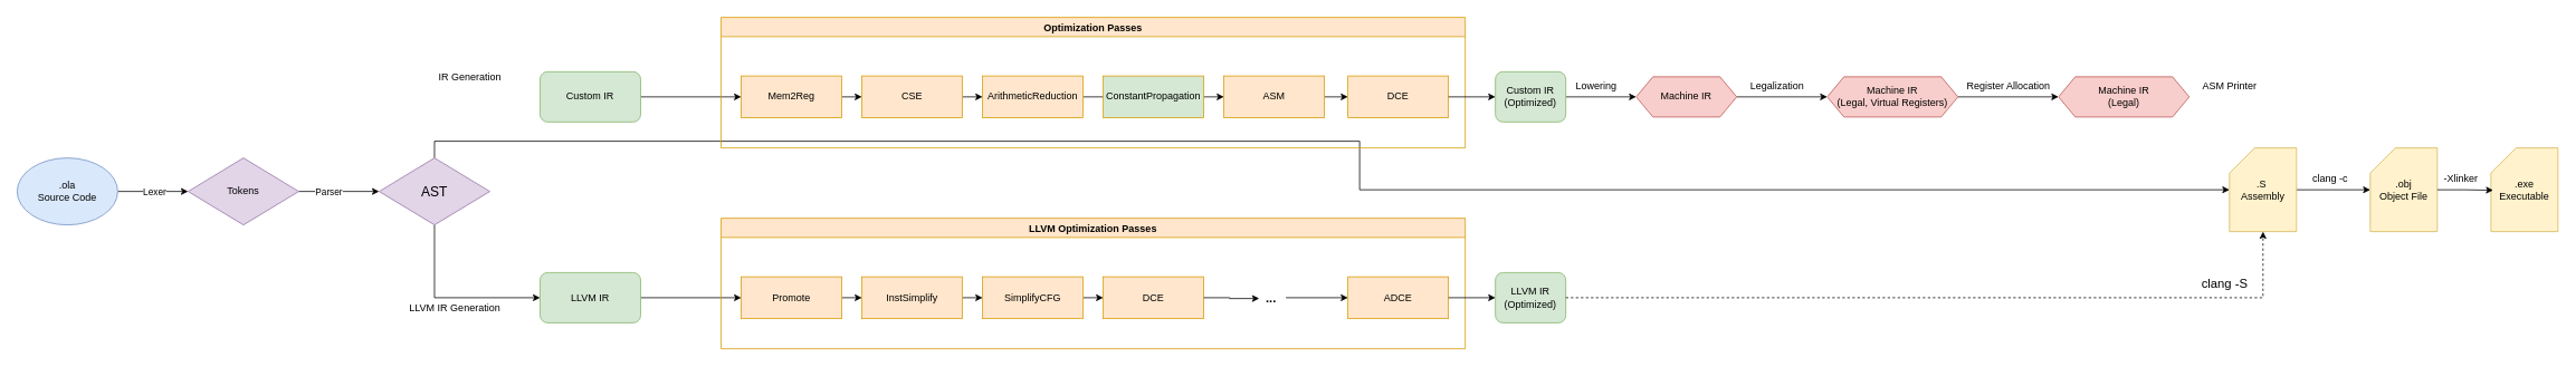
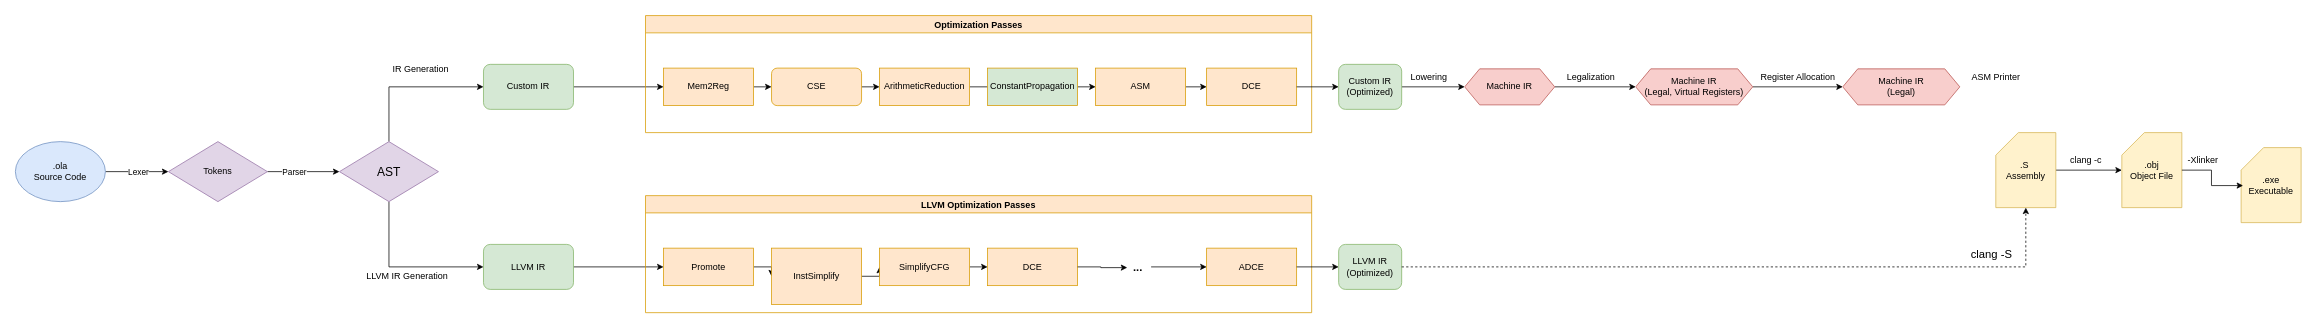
  <mxCell id="0" />
  <mxCell id="1" parent="0" />
  <mxCell id="2" style="edgeStyle=orthogonalEdgeStyle;rounded=0;orthogonalLoop=1;jettySize=auto;html=1;exitX=1;exitY=0.5;exitDx=0;exitDy=0;entryX=0;entryY=0.5;entryDx=0;entryDy=0;" edge="1" parent="1" source="4" target="7"><mxGeometry relative="1" as="geometry" /></mxCell>
  <mxCell id="3" value="Lexer" style="edgeLabel;html=1;align=center;verticalAlign=middle;resizable=0;points=[];" vertex="1" connectable="0" parent="2"><mxGeometry x="-0.185" relative="1" as="geometry"><mxPoint x="9" as="offset" /></mxGeometry></mxCell>
  <mxCell id="4" value=".ola&lt;div&gt;Source Code&lt;/div&gt;" style="ellipse;whiteSpace=wrap;html=1;fillColor=#dae8fc;strokeColor=#6c8ebf;" vertex="1" parent="1"><mxGeometry x="20" y="188" width="120" height="80" as="geometry" /></mxCell>
  <mxCell id="5" style="edgeStyle=orthogonalEdgeStyle;rounded=0;orthogonalLoop=1;jettySize=auto;html=1;exitX=1;exitY=0.5;exitDx=0;exitDy=0;entryX=0;entryY=0.5;entryDx=0;entryDy=0;" edge="1" parent="1" source="7" target="10"><mxGeometry relative="1" as="geometry" /></mxCell>
  <mxCell id="6" value="Parser" style="edgeLabel;html=1;align=center;verticalAlign=middle;resizable=0;points=[];" vertex="1" connectable="0" parent="5"><mxGeometry x="-0.347" y="2" relative="1" as="geometry"><mxPoint x="4" y="2" as="offset" /></mxGeometry></mxCell>
  <mxCell id="7" value="Tokens" style="rhombus;whiteSpace=wrap;html=1;fillColor=#e1d5e7;strokeColor=#9673a6;" vertex="1" parent="1"><mxGeometry x="224" y="188" width="132" height="80" as="geometry" /></mxCell>
- <mxCell id="8" style="edgeStyle=orthogonalEdgeStyle;rounded=0;orthogonalLoop=1;jettySize=auto;html=1;exitX=0.5;exitY=0;exitDx=0;exitDy=0;" edge="1" parent="1" source="10" target="55"><mxGeometry relative="1" as="geometry"><mxPoint x="517" y="104" as="targetPoint" /></mxGeometry></mxCell>
+ <mxCell id="8" style="edgeStyle=orthogonalEdgeStyle;rounded=0;orthogonalLoop=1;jettySize=auto;html=1;exitX=0.5;exitY=0;exitDx=0;exitDy=0;entryX=0;entryY=0.5;entryDx=0;entryDy=0;" edge="1" parent="1" source="10" target="12"><mxGeometry relative="1" as="geometry"><mxPoint x="517" y="104" as="targetPoint" /></mxGeometry></mxCell>
  <mxCell id="9" style="edgeStyle=orthogonalEdgeStyle;rounded=0;orthogonalLoop=1;jettySize=auto;html=1;exitX=0.5;exitY=1;exitDx=0;exitDy=0;entryX=0;entryY=0.5;entryDx=0;entryDy=0;" edge="1" parent="1" source="10" target="14"><mxGeometry relative="1" as="geometry" /></mxCell>
  <mxCell id="10" value="&lt;font style=&quot;font-size: 16px;&quot;&gt;AST&lt;/font&gt;" style="rhombus;whiteSpace=wrap;html=1;fillColor=#e1d5e7;strokeColor=#9673a6;" vertex="1" parent="1"><mxGeometry x="452" y="188" width="132" height="80" as="geometry" /></mxCell>
  <mxCell id="11" style="edgeStyle=orthogonalEdgeStyle;rounded=0;orthogonalLoop=1;jettySize=auto;html=1;exitX=1;exitY=0.5;exitDx=0;exitDy=0;entryX=0;entryY=0.5;entryDx=0;entryDy=0;" edge="1" parent="1" source="12" target="19"><mxGeometry relative="1" as="geometry" /></mxCell>
  <mxCell id="12" value="Custom IR" style="rounded=1;whiteSpace=wrap;html=1;fillColor=#d5e8d4;strokeColor=#82b366;" vertex="1" parent="1"><mxGeometry x="644" y="85" width="120" height="60" as="geometry" /></mxCell>
  <mxCell id="13" style="edgeStyle=orthogonalEdgeStyle;rounded=0;orthogonalLoop=1;jettySize=auto;html=1;exitX=1;exitY=0.5;exitDx=0;exitDy=0;entryX=0;entryY=0.5;entryDx=0;entryDy=0;" edge="1" parent="1" source="14" target="31"><mxGeometry relative="1" as="geometry" /></mxCell>
  <mxCell id="14" value="LLVM IR" style="rounded=1;whiteSpace=wrap;html=1;fillColor=#d5e8d4;strokeColor=#82b366;" vertex="1" parent="1"><mxGeometry x="644" y="325" width="120" height="60" as="geometry" /></mxCell>
  <mxCell id="15" value="IR Generation" style="text;html=1;align=center;verticalAlign=middle;resizable=0;points=[];autosize=1;strokeColor=none;fillColor=none;" vertex="1" parent="1"><mxGeometry x="512" y="80" width="96" height="24" as="geometry" /></mxCell>
  <mxCell id="16" value="LLVM IR Generation" style="text;html=1;align=center;verticalAlign=middle;resizable=0;points=[];autosize=1;strokeColor=none;fillColor=none;" vertex="1" parent="1"><mxGeometry x="476" y="356" width="132" height="24" as="geometry" /></mxCell>
  <mxCell id="17" value="Optimization Passes" style="swimlane;fillColor=#ffe6cc;strokeColor=#d79b00;" vertex="1" parent="1"><mxGeometry x="860" y="20" width="888" height="156" as="geometry" /></mxCell>
  <mxCell id="18" style="edgeStyle=orthogonalEdgeStyle;rounded=0;orthogonalLoop=1;jettySize=auto;html=1;exitX=1;exitY=0.5;exitDx=0;exitDy=0;entryX=0;entryY=0.5;entryDx=0;entryDy=0;" edge="1" parent="17" source="19" target="21"><mxGeometry relative="1" as="geometry" /></mxCell>
  <mxCell id="19" value="Mem2Reg" style="rounded=0;whiteSpace=wrap;html=1;fillColor=#ffe6cc;strokeColor=#d79b00;" vertex="1" parent="17"><mxGeometry x="24" y="70" width="120" height="50" as="geometry" /></mxCell>
  <mxCell id="20" style="edgeStyle=orthogonalEdgeStyle;rounded=0;orthogonalLoop=1;jettySize=auto;html=1;exitX=1;exitY=0.5;exitDx=0;exitDy=0;entryX=0;entryY=0.5;entryDx=0;entryDy=0;" edge="1" parent="17" source="21" target="23"><mxGeometry relative="1" as="geometry" /></mxCell>
- <mxCell id="21" value="CSE" style="rounded=0;whiteSpace=wrap;html=1;fillColor=#ffe6cc;strokeColor=#d79b00;" vertex="1" parent="17"><mxGeometry x="168" y="70" width="120" height="50" as="geometry" /></mxCell>
+ <mxCell id="21" value="CSE" style="whiteSpace=wrap;html=1;fillColor=#ffe6cc;strokeColor=#d79b00;rounded=1;" vertex="1" parent="17"><mxGeometry x="168" y="70" width="120" height="50" as="geometry" /></mxCell>
  <mxCell id="22" style="edgeStyle=orthogonalEdgeStyle;rounded=0;orthogonalLoop=1;jettySize=auto;html=1;exitX=1;exitY=0.5;exitDx=0;exitDy=0;entryX=0;entryY=0.5;entryDx=0;entryDy=0;endArrow=none;" edge="1" parent="17" source="23" target="25"><mxGeometry relative="1" as="geometry" /></mxCell>
  <mxCell id="23" value="ArithmeticReduction" style="rounded=0;whiteSpace=wrap;html=1;fillColor=#ffe6cc;strokeColor=#d79b00;" vertex="1" parent="17"><mxGeometry x="312" y="70" width="120" height="50" as="geometry" /></mxCell>
  <mxCell id="24" style="edgeStyle=orthogonalEdgeStyle;rounded=0;orthogonalLoop=1;jettySize=auto;html=1;exitX=1;exitY=0.5;exitDx=0;exitDy=0;entryX=0;entryY=0.5;entryDx=0;entryDy=0;" edge="1" parent="17" source="25" target="27"><mxGeometry relative="1" as="geometry" /></mxCell>
  <mxCell id="25" value="ConstantPropagation" style="rounded=0;whiteSpace=wrap;html=1;fillColor=#d5e8d4;strokeColor=#d79b00;" vertex="1" parent="17"><mxGeometry x="456" y="70" width="120" height="50" as="geometry" /></mxCell>
  <mxCell id="26" style="edgeStyle=orthogonalEdgeStyle;rounded=0;orthogonalLoop=1;jettySize=auto;html=1;exitX=1;exitY=0.5;exitDx=0;exitDy=0;entryX=0;entryY=0.5;entryDx=0;entryDy=0;" edge="1" parent="17" source="27" target="28"><mxGeometry relative="1" as="geometry" /></mxCell>
  <mxCell id="27" value="ASM" style="rounded=0;whiteSpace=wrap;html=1;fillColor=#ffe6cc;strokeColor=#d79b00;" vertex="1" parent="17"><mxGeometry x="600" y="70" width="120" height="50" as="geometry" /></mxCell>
  <mxCell id="28" value="DCE" style="rounded=0;whiteSpace=wrap;html=1;fillColor=#ffe6cc;strokeColor=#d79b00;" vertex="1" parent="17"><mxGeometry x="748" y="70" width="120" height="50" as="geometry" /></mxCell>
  <mxCell id="29" value="LLVM Optimization Passes" style="swimlane;fillColor=#ffe6cc;strokeColor=#d79b00;" vertex="1" parent="1"><mxGeometry x="860" y="260" width="888" height="156" as="geometry" /></mxCell>
  <mxCell id="30" style="edgeStyle=orthogonalEdgeStyle;rounded=0;orthogonalLoop=1;jettySize=auto;html=1;exitX=1;exitY=0.5;exitDx=0;exitDy=0;entryX=0;entryY=0.5;entryDx=0;entryDy=0;" edge="1" parent="29" source="31" target="33"><mxGeometry relative="1" as="geometry" /></mxCell>
  <mxCell id="31" value="Promote" style="rounded=0;whiteSpace=wrap;html=1;fillColor=#ffe6cc;strokeColor=#d79b00;" vertex="1" parent="29"><mxGeometry x="24" y="70" width="120" height="50" as="geometry" /></mxCell>
  <mxCell id="32" style="edgeStyle=orthogonalEdgeStyle;rounded=0;orthogonalLoop=1;jettySize=auto;html=1;exitX=1;exitY=0.5;exitDx=0;exitDy=0;entryX=0;entryY=0.5;entryDx=0;entryDy=0;" edge="1" parent="29" source="33" target="35"><mxGeometry relative="1" as="geometry" /></mxCell>
- <mxCell id="33" value="InstSimplify" style="rounded=0;whiteSpace=wrap;html=1;fillColor=#ffe6cc;strokeColor=#d79b00;" vertex="1" parent="29"><mxGeometry x="168" y="70" width="120" height="50" as="geometry" /></mxCell>
+ <mxCell id="33" value="InstSimplify" style="rounded=0;whiteSpace=wrap;html=1;fillColor=#ffe6cc;strokeColor=#d79b00;" vertex="1" parent="29"><mxGeometry x="168" y="70" width="120" height="75" as="geometry" /></mxCell>
  <mxCell id="34" style="edgeStyle=orthogonalEdgeStyle;rounded=0;orthogonalLoop=1;jettySize=auto;html=1;exitX=1;exitY=0.5;exitDx=0;exitDy=0;entryX=0;entryY=0.5;entryDx=0;entryDy=0;" edge="1" parent="29" source="35" target="36"><mxGeometry relative="1" as="geometry" /></mxCell>
  <mxCell id="35" value="SimplifyCFG" style="rounded=0;whiteSpace=wrap;html=1;fillColor=#ffe6cc;strokeColor=#d79b00;" vertex="1" parent="29"><mxGeometry x="312" y="70" width="120" height="50" as="geometry" /></mxCell>
  <mxCell id="36" value="DCE" style="rounded=0;whiteSpace=wrap;html=1;fillColor=#ffe6cc;strokeColor=#d79b00;" vertex="1" parent="29"><mxGeometry x="456" y="70" width="120" height="50" as="geometry" /></mxCell>
  <mxCell id="37" value="ADCE" style="rounded=0;whiteSpace=wrap;html=1;fillColor=#ffe6cc;strokeColor=#d79b00;" vertex="1" parent="29"><mxGeometry x="748" y="70" width="120" height="50" as="geometry" /></mxCell>
  <mxCell id="38" style="edgeStyle=orthogonalEdgeStyle;rounded=0;orthogonalLoop=1;jettySize=auto;html=1;entryX=0;entryY=0.5;entryDx=0;entryDy=0;" edge="1" parent="29" source="39" target="37"><mxGeometry relative="1" as="geometry" /></mxCell>
  <mxCell id="39" value="&lt;font style=&quot;font-size: 15px;&quot;&gt;&lt;b&gt;...&lt;/b&gt;&lt;/font&gt;" style="text;html=1;align=center;verticalAlign=middle;resizable=0;points=[];autosize=1;strokeColor=none;fillColor=none;" vertex="1" parent="29"><mxGeometry x="638" y="77" width="36" height="36" as="geometry" /></mxCell>
  <mxCell id="40" style="edgeStyle=orthogonalEdgeStyle;rounded=0;orthogonalLoop=1;jettySize=auto;html=1;exitX=1;exitY=0.5;exitDx=0;exitDy=0;entryX=0.116;entryY=0.527;entryDx=0;entryDy=0;entryPerimeter=0;" edge="1" parent="29" source="36" target="39"><mxGeometry relative="1" as="geometry" /></mxCell>
  <mxCell id="41" style="edgeStyle=orthogonalEdgeStyle;rounded=0;orthogonalLoop=1;jettySize=auto;html=1;exitX=1;exitY=0.5;exitDx=0;exitDy=0;entryX=0;entryY=0.5;entryDx=0;entryDy=0;" edge="1" parent="1" source="42" target="47"><mxGeometry relative="1" as="geometry" /></mxCell>
  <mxCell id="42" value="Custom IR&lt;div&gt;(Optimized)&lt;/div&gt;" style="rounded=1;whiteSpace=wrap;html=1;fillColor=#d5e8d4;strokeColor=#82b366;" vertex="1" parent="1"><mxGeometry x="1784" y="85" width="84" height="60" as="geometry" /></mxCell>
  <mxCell id="43" style="edgeStyle=orthogonalEdgeStyle;rounded=0;orthogonalLoop=1;jettySize=auto;html=1;exitX=1;exitY=0.5;exitDx=0;exitDy=0;entryX=0;entryY=0.5;entryDx=0;entryDy=0;" edge="1" parent="1" source="28" target="42"><mxGeometry relative="1" as="geometry" /></mxCell>
  <mxCell id="44" value="LLVM IR&lt;div&gt;(Optimized)&lt;/div&gt;" style="rounded=1;whiteSpace=wrap;html=1;fillColor=#d5e8d4;strokeColor=#82b366;" vertex="1" parent="1"><mxGeometry x="1784" y="325" width="84" height="60" as="geometry" /></mxCell>
  <mxCell id="45" style="edgeStyle=orthogonalEdgeStyle;rounded=0;orthogonalLoop=1;jettySize=auto;html=1;exitX=1;exitY=0.5;exitDx=0;exitDy=0;entryX=0;entryY=0.5;entryDx=0;entryDy=0;" edge="1" parent="1" source="37" target="44"><mxGeometry relative="1" as="geometry" /></mxCell>
  <mxCell id="46" style="edgeStyle=orthogonalEdgeStyle;rounded=0;orthogonalLoop=1;jettySize=auto;html=1;exitX=1;exitY=0.5;exitDx=0;exitDy=0;entryX=0;entryY=0.5;entryDx=0;entryDy=0;" edge="1" parent="1" source="47" target="49"><mxGeometry relative="1" as="geometry" /></mxCell>
  <mxCell id="47" value="Machine IR" style="shape=hexagon;perimeter=hexagonPerimeter2;whiteSpace=wrap;html=1;fixedSize=1;fillColor=#f8cecc;strokeColor=#b85450;" vertex="1" parent="1"><mxGeometry x="1952" y="91" width="120" height="48" as="geometry" /></mxCell>
  <mxCell id="48" style="edgeStyle=orthogonalEdgeStyle;rounded=0;orthogonalLoop=1;jettySize=auto;html=1;exitX=1;exitY=0.5;exitDx=0;exitDy=0;" edge="1" parent="1" source="49" target="52"><mxGeometry relative="1" as="geometry" /></mxCell>
  <mxCell id="49" value="Machine IR&lt;div&gt;(Legal, Virtual Registers)&lt;/div&gt;" style="shape=hexagon;perimeter=hexagonPerimeter2;whiteSpace=wrap;html=1;fixedSize=1;fillColor=#f8cecc;strokeColor=#b85450;" vertex="1" parent="1"><mxGeometry x="2180" y="91" width="156" height="48" as="geometry" /></mxCell>
  <mxCell id="50" value="Legalization" style="text;html=1;align=center;verticalAlign=middle;resizable=0;points=[];autosize=1;strokeColor=none;fillColor=none;" vertex="1" parent="1"><mxGeometry x="2072" y="91" width="96" height="24" as="geometry" /></mxCell>
  <mxCell id="51" value="Lowering" style="text;html=1;align=center;verticalAlign=middle;resizable=0;points=[];autosize=1;strokeColor=none;fillColor=none;" vertex="1" parent="1"><mxGeometry x="1868" y="91" width="72" height="24" as="geometry" /></mxCell>
  <mxCell id="52" value="Machine IR&lt;div&gt;(Legal)&lt;/div&gt;" style="shape=hexagon;perimeter=hexagonPerimeter2;whiteSpace=wrap;html=1;fixedSize=1;fillColor=#f8cecc;strokeColor=#b85450;" vertex="1" parent="1"><mxGeometry x="2456" y="91" width="156" height="48" as="geometry" /></mxCell>
  <mxCell id="53" value="Register Allocation" style="text;html=1;align=center;verticalAlign=middle;resizable=0;points=[];autosize=1;strokeColor=none;fillColor=none;" vertex="1" parent="1"><mxGeometry x="2336" y="91" width="120" height="24" as="geometry" /></mxCell>
  <mxCell id="54" style="edgeStyle=orthogonalEdgeStyle;rounded=0;orthogonalLoop=1;jettySize=auto;html=1;exitX=1;exitY=0.5;exitDx=0;exitDy=0;exitPerimeter=0;" edge="1" parent="1" source="55" target="59"><mxGeometry relative="1" as="geometry" /></mxCell>
  <mxCell id="55" value=".S&amp;nbsp;&lt;div&gt;Assembly&lt;/div&gt;" style="shape=card;whiteSpace=wrap;html=1;fillColor=#fff2cc;strokeColor=#d6b656;" vertex="1" parent="1"><mxGeometry x="2660" y="176" width="80" height="100" as="geometry" /></mxCell>
  <mxCell id="56" style="edgeStyle=orthogonalEdgeStyle;rounded=0;orthogonalLoop=1;jettySize=auto;html=1;exitX=1;exitY=0.5;exitDx=0;exitDy=0;entryX=0.5;entryY=1;entryDx=0;entryDy=0;entryPerimeter=0;dashed=1;" edge="1" parent="1" source="44" target="55"><mxGeometry relative="1" as="geometry" /></mxCell>
  <mxCell id="57" value="&lt;font style=&quot;font-size: 15px;&quot;&gt;clang -S&lt;/font&gt;" style="text;html=1;align=center;verticalAlign=middle;resizable=0;points=[];autosize=1;strokeColor=none;fillColor=none;" vertex="1" parent="1"><mxGeometry x="2612" y="320" width="84" height="36" as="geometry" /></mxCell>
  <mxCell id="58" value="ASM Printer" style="text;html=1;align=center;verticalAlign=middle;resizable=0;points=[];autosize=1;strokeColor=none;fillColor=none;" vertex="1" parent="1"><mxGeometry x="2612" y="91" width="96" height="24" as="geometry" /></mxCell>
  <mxCell id="59" value=".obj&lt;div&gt;Object File&lt;/div&gt;" style="shape=card;whiteSpace=wrap;html=1;fillColor=#fff2cc;strokeColor=#d6b656;" vertex="1" parent="1"><mxGeometry x="2828" y="176" width="80" height="100" as="geometry" /></mxCell>
- <mxCell id="60" value=".exe&lt;div&gt;Executable&lt;/div&gt;" style="shape=card;whiteSpace=wrap;html=1;fillColor=#fff2cc;strokeColor=#d6b656;" vertex="1" parent="1"><mxGeometry x="2972" y="176" width="80" height="100" as="geometry" /></mxCell>
+ <mxCell id="60" value=".exe&lt;div&gt;Executable&lt;/div&gt;" style="shape=card;whiteSpace=wrap;html=1;fillColor=#fff2cc;strokeColor=#d6b656;" vertex="1" parent="1"><mxGeometry x="2987" y="196" width="80" height="100" as="geometry" /></mxCell>
  <mxCell id="61" style="edgeStyle=orthogonalEdgeStyle;rounded=0;orthogonalLoop=1;jettySize=auto;html=1;exitX=1;exitY=0.5;exitDx=0;exitDy=0;exitPerimeter=0;entryX=0.033;entryY=0.506;entryDx=0;entryDy=0;entryPerimeter=0;" edge="1" parent="1" source="59" target="60"><mxGeometry relative="1" as="geometry" /></mxCell>
  <mxCell id="62" value="clang -c" style="text;html=1;align=center;verticalAlign=middle;resizable=0;points=[];autosize=1;strokeColor=none;fillColor=none;" vertex="1" parent="1"><mxGeometry x="2744" y="201" width="72" height="24" as="geometry" /></mxCell>
  <mxCell id="63" value="-Xlinker" style="text;html=1;align=center;verticalAlign=middle;resizable=0;points=[];autosize=1;strokeColor=none;fillColor=none;" vertex="1" parent="1"><mxGeometry x="2900" y="201" width="72" height="24" as="geometry" /></mxCell>
